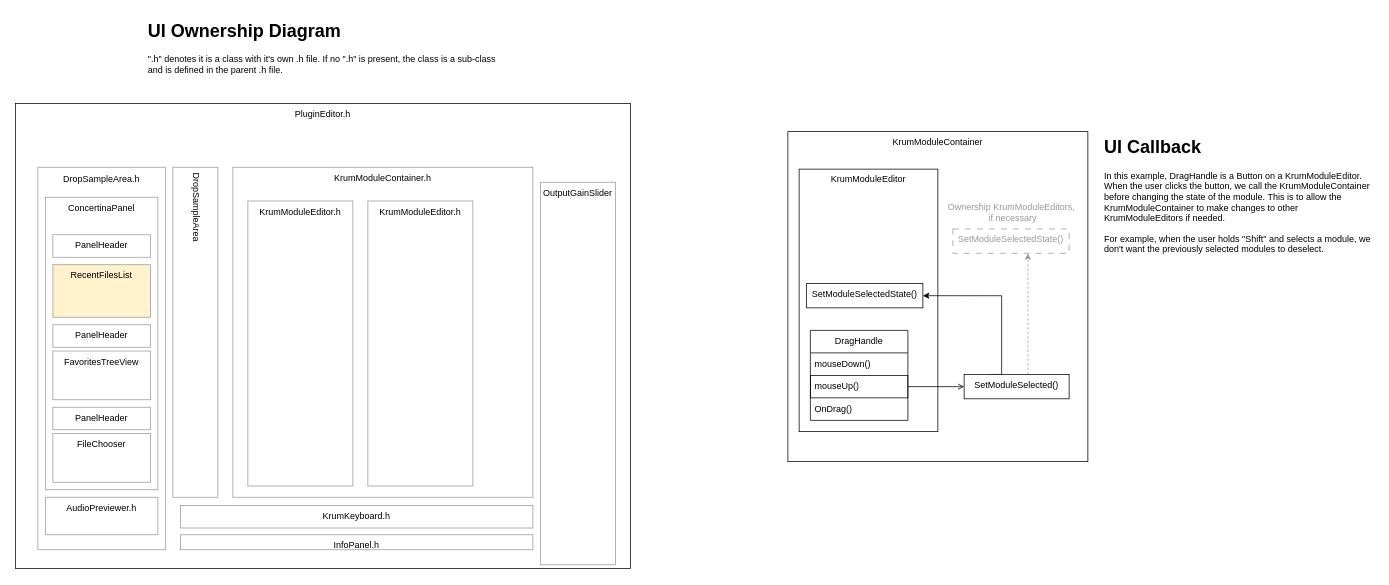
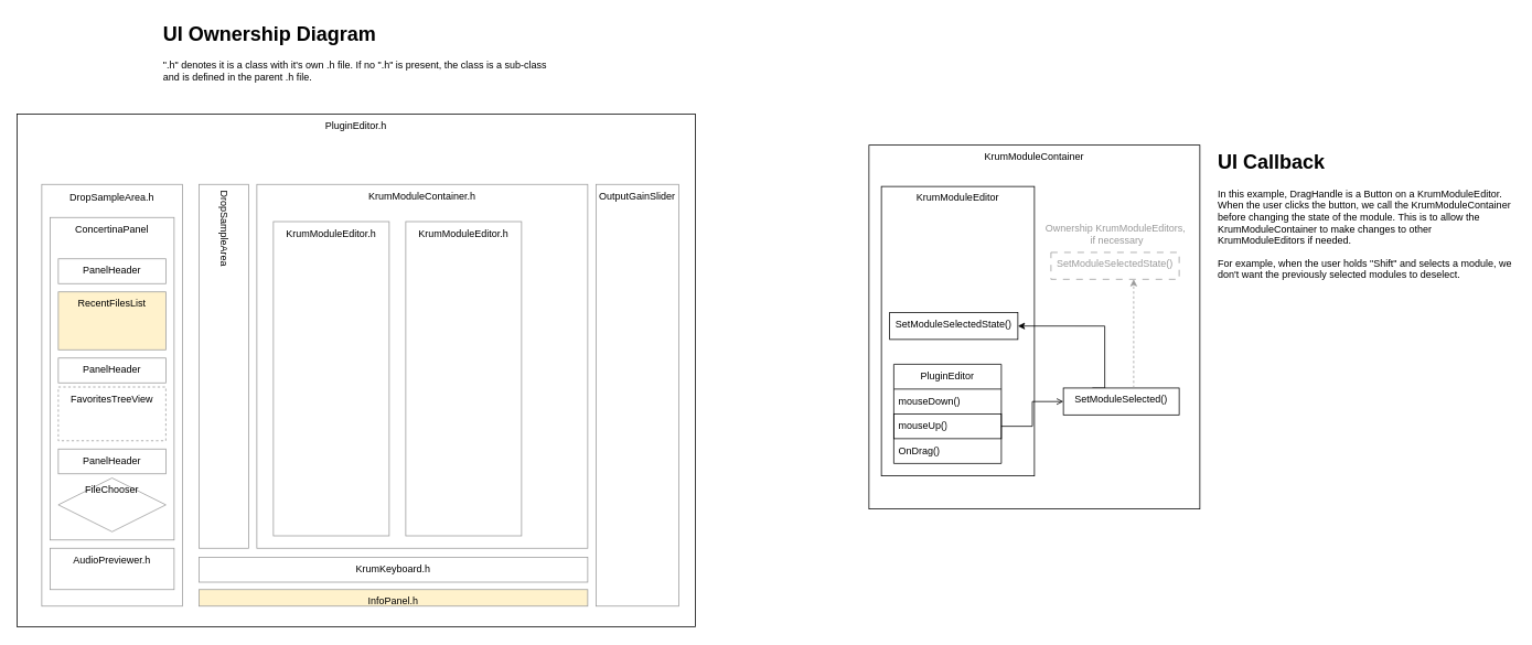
  <mxCell id="0" />
  <mxCell id="1" parent="0" />
  <mxCell id="2" value="PluginEditor.h" style="rounded=0;whiteSpace=wrap;html=1;verticalAlign=top;" vertex="1" parent="1"><mxGeometry x="20" y="137.5" width="820" height="620" as="geometry" /></mxCell>
  <mxCell id="3" value="KrumModuleContainer.h" style="rounded=0;whiteSpace=wrap;html=1;verticalAlign=top;strokeColor=#999999;" vertex="1" parent="1"><mxGeometry x="310" y="222.5" width="400" height="440" as="geometry" /></mxCell>
  <mxCell id="4" value="DropSampleArea.h" style="rounded=0;whiteSpace=wrap;html=1;verticalAlign=top;spacing=4;strokeColor=#999999;" vertex="1" parent="1"><mxGeometry x="50" y="222.5" width="170" height="510" as="geometry" /></mxCell>
  <mxCell id="5" value="ConcertinaPanel" style="rounded=0;whiteSpace=wrap;html=1;verticalAlign=top;strokeColor=#999999;" vertex="1" parent="1"><mxGeometry x="60" y="262.5" width="150" height="390" as="geometry" /></mxCell>
  <mxCell id="6" value="KrumModuleEditor.h" style="rounded=0;whiteSpace=wrap;html=1;verticalAlign=top;strokeColor=#999999;" vertex="1" parent="1"><mxGeometry x="330" y="267.5" width="140" height="380" as="geometry" /></mxCell>
  <mxCell id="7" value="KrumModuleEditor.h" style="rounded=0;whiteSpace=wrap;html=1;verticalAlign=top;strokeColor=#999999;" vertex="1" parent="1"><mxGeometry x="490" y="267.5" width="140" height="380" as="geometry" /></mxCell>
  <mxCell id="8" value="PanelHeader" style="rounded=0;whiteSpace=wrap;html=1;verticalAlign=top;strokeColor=#999999;" vertex="1" parent="1"><mxGeometry x="70" y="312.5" width="130" height="30" as="geometry" /></mxCell>
  <mxCell id="9" value="PanelHeader" style="rounded=0;whiteSpace=wrap;html=1;verticalAlign=top;strokeColor=#999999;" vertex="1" parent="1"><mxGeometry x="70" y="432.5" width="130" height="30" as="geometry" /></mxCell>
  <mxCell id="10" value="PanelHeader" style="rounded=0;whiteSpace=wrap;html=1;verticalAlign=top;strokeColor=#999999;" vertex="1" parent="1"><mxGeometry x="70" y="542.5" width="130" height="30" as="geometry" /></mxCell>
  <mxCell id="11" value="RecentFilesList" style="rounded=0;whiteSpace=wrap;html=1;verticalAlign=top;strokeColor=#999999;fillColor=#fff2cc;" vertex="1" parent="1"><mxGeometry x="70" y="352.5" width="130" height="70" as="geometry" /></mxCell>
- <mxCell id="12" value="FavoritesTreeView" style="rounded=0;whiteSpace=wrap;html=1;verticalAlign=top;strokeColor=#999999;" vertex="1" parent="1"><mxGeometry x="70" y="467.5" width="130" height="65" as="geometry" /></mxCell>
- <mxCell id="13" value="FileChooser" style="rounded=0;whiteSpace=wrap;html=1;verticalAlign=top;strokeColor=#999999;" vertex="1" parent="1"><mxGeometry x="70" y="577.5" width="130" height="65" as="geometry" /></mxCell>
+ <mxCell id="12" value="FavoritesTreeView" style="rounded=0;whiteSpace=wrap;html=1;verticalAlign=top;strokeColor=#999999;dashed=1;" vertex="1" parent="1"><mxGeometry x="70" y="467.5" width="130" height="65" as="geometry" /></mxCell>
+ <mxCell id="13" value="FileChooser" style="rhombus;whiteSpace=wrap;html=1;verticalAlign=top;strokeColor=#999999;" vertex="1" parent="1"><mxGeometry x="70" y="577.5" width="130" height="65" as="geometry" /></mxCell>
  <mxCell id="14" value="KrumKeyboard.h" style="rounded=0;whiteSpace=wrap;html=1;verticalAlign=top;strokeColor=#999999;" vertex="1" parent="1"><mxGeometry x="240" y="673.5" width="470" height="30" as="geometry" /></mxCell>
- <mxCell id="15" value="InfoPanel.h" style="rounded=0;whiteSpace=wrap;html=1;verticalAlign=top;strokeColor=#999999;" vertex="1" parent="1"><mxGeometry x="240" y="712.5" width="470" height="20" as="geometry" /></mxCell>
- <mxCell id="16" value="OutputGainSlider" style="rounded=0;whiteSpace=wrap;html=1;verticalAlign=top;strokeColor=#999999;" vertex="1" parent="1"><mxGeometry x="720" y="242.5" width="100" height="510" as="geometry" /></mxCell>
+ <mxCell id="15" value="InfoPanel.h" style="rounded=0;whiteSpace=wrap;html=1;verticalAlign=top;strokeColor=#999999;fillColor=#fff2cc;" vertex="1" parent="1"><mxGeometry x="240" y="712.5" width="470" height="20" as="geometry" /></mxCell>
+ <mxCell id="16" value="OutputGainSlider" style="rounded=0;whiteSpace=wrap;html=1;verticalAlign=top;strokeColor=#999999;" vertex="1" parent="1"><mxGeometry x="720" y="222.5" width="100" height="510" as="geometry" /></mxCell>
  <mxCell id="17" value="AudioPreviewer.h" style="rounded=0;whiteSpace=wrap;html=1;verticalAlign=top;strokeColor=#999999;" vertex="1" parent="1"><mxGeometry x="60" y="662.5" width="150" height="50" as="geometry" /></mxCell>
- <mxCell id="18" value="DropSampleArea" style="rounded=0;verticalAlign=top;horizontal=1;strokeColor=#999999;whiteSpace=wrap;html=1;textDirection=vertical-rl;direction=east;flipV=0;flipH=0;" vertex="1" parent="1"><mxGeometry x="230" y="222.5" width="60" height="440" as="geometry" /></mxCell>
+ <mxCell id="18" value="DropSampleArea" style="rounded=0;verticalAlign=top;horizontal=1;strokeColor=#999999;whiteSpace=wrap;html=1;textDirection=vertical-rl;direction=east;flipV=0;flipH=0;" vertex="1" parent="1"><mxGeometry x="240" y="222.5" width="60" height="440" as="geometry" /></mxCell>
  <mxCell id="19" value="KrumModuleContainer" style="rounded=0;whiteSpace=wrap;html=1;verticalAlign=top;" vertex="1" parent="1"><mxGeometry x="1050" y="175" width="400" height="440" as="geometry" /></mxCell>
  <mxCell id="20" value="KrumModuleEditor" style="rounded=0;whiteSpace=wrap;html=1;verticalAlign=top;" vertex="1" parent="1"><mxGeometry x="1065" y="225" width="185" height="350" as="geometry" /></mxCell>
  <mxCell id="21" style="edgeStyle=orthogonalEdgeStyle;rounded=0;orthogonalLoop=1;jettySize=auto;html=1;exitX=0.25;exitY=0;exitDx=0;exitDy=0;entryX=1;entryY=0.5;entryDx=0;entryDy=0;" edge="1" parent="1" source="22" target="28"><mxGeometry relative="1" as="geometry"><Array as="points"><mxPoint x="1335" y="394" /></Array></mxGeometry></mxCell>
- <mxCell id="22" value="SetModuleSelected()&lt;div&gt;&lt;br&gt;&lt;/div&gt;" style="rounded=0;whiteSpace=wrap;html=1;verticalAlign=top;" vertex="1" parent="1"><mxGeometry x="1285" y="498.75" width="140" height="32.5" as="geometry" /></mxCell>
- <mxCell id="23" value="DragHandle" style="swimlane;fontStyle=0;childLayout=stackLayout;horizontal=1;startSize=30;horizontalStack=0;resizeParent=1;resizeParentMax=0;resizeLast=0;collapsible=1;marginBottom=0;whiteSpace=wrap;html=1;" vertex="1" parent="1"><mxGeometry x="1080" y="440" width="130" height="120" as="geometry" /></mxCell>
+ <mxCell id="22" value="SetModuleSelected()&lt;div&gt;&lt;br&gt;&lt;/div&gt;" style="rounded=0;whiteSpace=wrap;html=1;verticalAlign=top;" vertex="1" parent="1"><mxGeometry x="1285" y="468.75" width="140" height="32.5" as="geometry" /></mxCell>
+ <mxCell id="23" value="PluginEditor" style="swimlane;fontStyle=0;childLayout=stackLayout;horizontal=1;startSize=30;horizontalStack=0;resizeParent=1;resizeParentMax=0;resizeLast=0;collapsible=1;marginBottom=0;whiteSpace=wrap;html=1;" vertex="1" parent="1"><mxGeometry x="1080" y="440" width="130" height="120" as="geometry" /></mxCell>
  <mxCell id="24" value="mouseDown()" style="text;strokeColor=none;fillColor=none;align=left;verticalAlign=middle;spacingLeft=4;spacingRight=4;overflow=hidden;points=[[0,0.5],[1,0.5]];portConstraint=eastwest;rotatable=0;whiteSpace=wrap;html=1;" vertex="1" parent="23"><mxGeometry y="30" width="130" height="30" as="geometry" /></mxCell>
  <mxCell id="25" value="mouseUp()" style="text;strokeColor=default;fillColor=none;align=left;verticalAlign=middle;spacingLeft=4;spacingRight=4;overflow=hidden;points=[[0,0.5],[1,0.5]];portConstraint=eastwest;rotatable=0;whiteSpace=wrap;html=1;labelBorderColor=none;" vertex="1" parent="23"><mxGeometry y="60" width="130" height="30" as="geometry" /></mxCell>
  <mxCell id="26" value="OnDrag()" style="text;strokeColor=none;fillColor=none;align=left;verticalAlign=middle;spacingLeft=4;spacingRight=4;overflow=hidden;points=[[0,0.5],[1,0.5]];portConstraint=eastwest;rotatable=0;whiteSpace=wrap;html=1;" vertex="1" parent="23"><mxGeometry y="90" width="130" height="30" as="geometry" /></mxCell>
  <mxCell id="27" style="edgeStyle=orthogonalEdgeStyle;rounded=0;orthogonalLoop=1;jettySize=auto;html=1;exitX=1;exitY=0.5;exitDx=0;exitDy=0;endArrow=open;" edge="1" parent="1" source="25" target="22"><mxGeometry relative="1" as="geometry" /></mxCell>
  <mxCell id="28" value="SetModuleSelectedState()" style="rounded=0;html=1;verticalAlign=top;whiteSpace=wrap;" vertex="1" parent="1"><mxGeometry x="1075" y="377.5" width="155" height="32.5" as="geometry" /></mxCell>
  <mxCell id="29" value="Ownership KrumModuleEditors,&amp;nbsp;&lt;div&gt;if necessary&lt;/div&gt;&lt;div&gt;&lt;br&gt;&lt;/div&gt;" style="text;html=1;align=center;verticalAlign=top;whiteSpace=wrap;rounded=0;fontColor=#999999;" vertex="1" parent="1"><mxGeometry x="1260" y="262" width="180" height="90" as="geometry" /></mxCell>
  <mxCell id="30" value="SetModuleSelectedState()" style="rounded=0;html=1;verticalAlign=top;whiteSpace=wrap;dashed=1;dashPattern=8 8;strokeColor=#999999;fontColor=#999999;" vertex="1" parent="1"><mxGeometry x="1270" y="304.75" width="155" height="32.5" as="geometry" /></mxCell>
  <mxCell id="31" style="edgeStyle=orthogonalEdgeStyle;rounded=0;orthogonalLoop=1;jettySize=auto;html=1;strokeColor=#999999;dashed=1;" edge="1" parent="1" source="22" target="30"><mxGeometry relative="1" as="geometry"><Array as="points"><mxPoint x="1370" y="350" /><mxPoint x="1370" y="350" /></Array></mxGeometry></mxCell>
  <mxCell id="32" value="&lt;h1 style=&quot;margin-top: 0px;&quot;&gt;UI Callback&lt;/h1&gt;&lt;p&gt;&lt;span style=&quot;text-align: center;&quot;&gt;In this example, DragHandle is a Button on a KrumModuleEditor. When the user clicks the button, we call the KrumModuleContainer before changing the state of the module. This is to allow the KrumModuleContainer to make changes to other KrumModuleEditors if needed.&amp;nbsp;&lt;/span&gt;&lt;br&gt;&lt;/p&gt;&lt;p&gt;&lt;span style=&quot;text-align: center;&quot;&gt;For example, when the user holds &quot;Shift&quot; and selects a module, we don't want the previously selected modules to deselect.&amp;nbsp;&lt;/span&gt;&lt;/p&gt;" style="text;html=1;whiteSpace=wrap;overflow=hidden;rounded=0;" vertex="1" parent="1"><mxGeometry x="1470" y="175" width="360" height="175" as="geometry" /></mxCell>
  <mxCell id="33" value="&lt;h1 style=&quot;margin-top: 0px;&quot;&gt;UI Ownership Diagram&lt;/h1&gt;&lt;p&gt;&quot;.h&quot; denotes it is a class with it's own .h file. If no &quot;.h&quot; is present, the class is a sub-class and is defined in the parent .h file.&lt;/p&gt;&lt;p&gt;&lt;br&gt;&lt;/p&gt;&lt;p&gt;&lt;br&gt;&lt;/p&gt;" style="text;html=1;whiteSpace=wrap;overflow=hidden;rounded=0;" vertex="1" parent="1"><mxGeometry x="195" y="20" width="470" height="90" as="geometry" /></mxCell>
